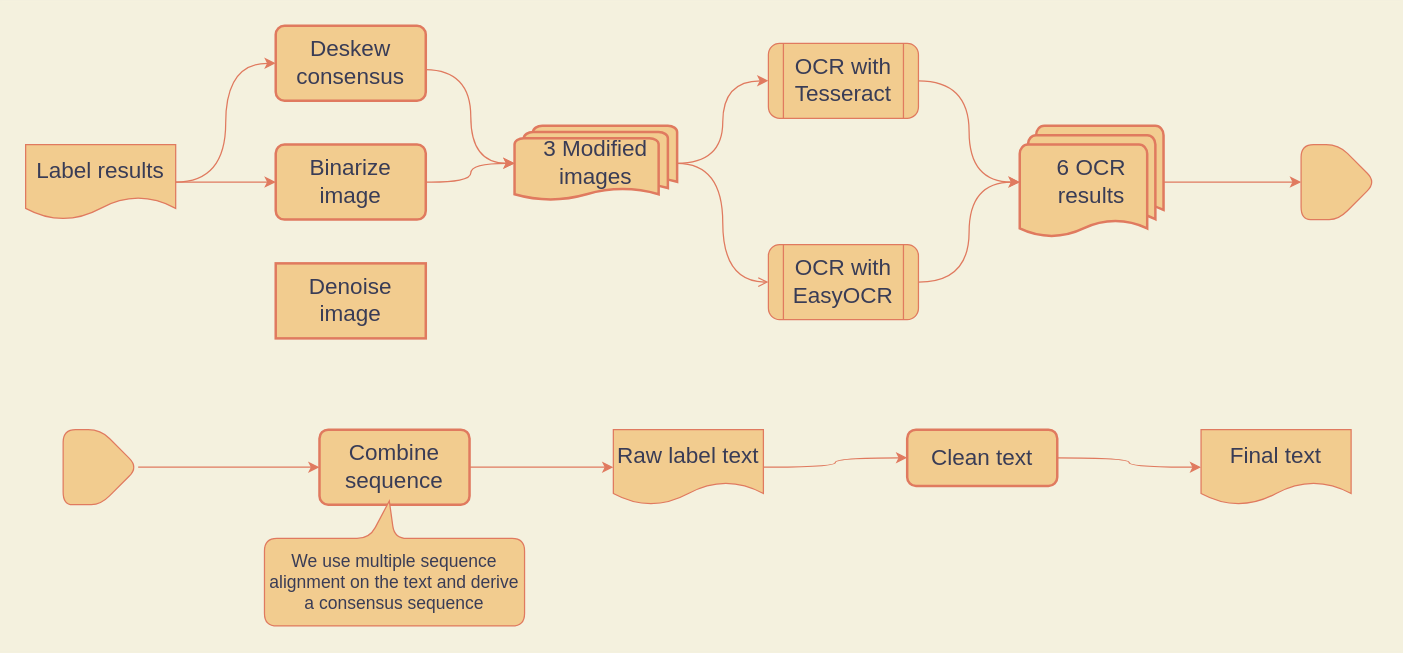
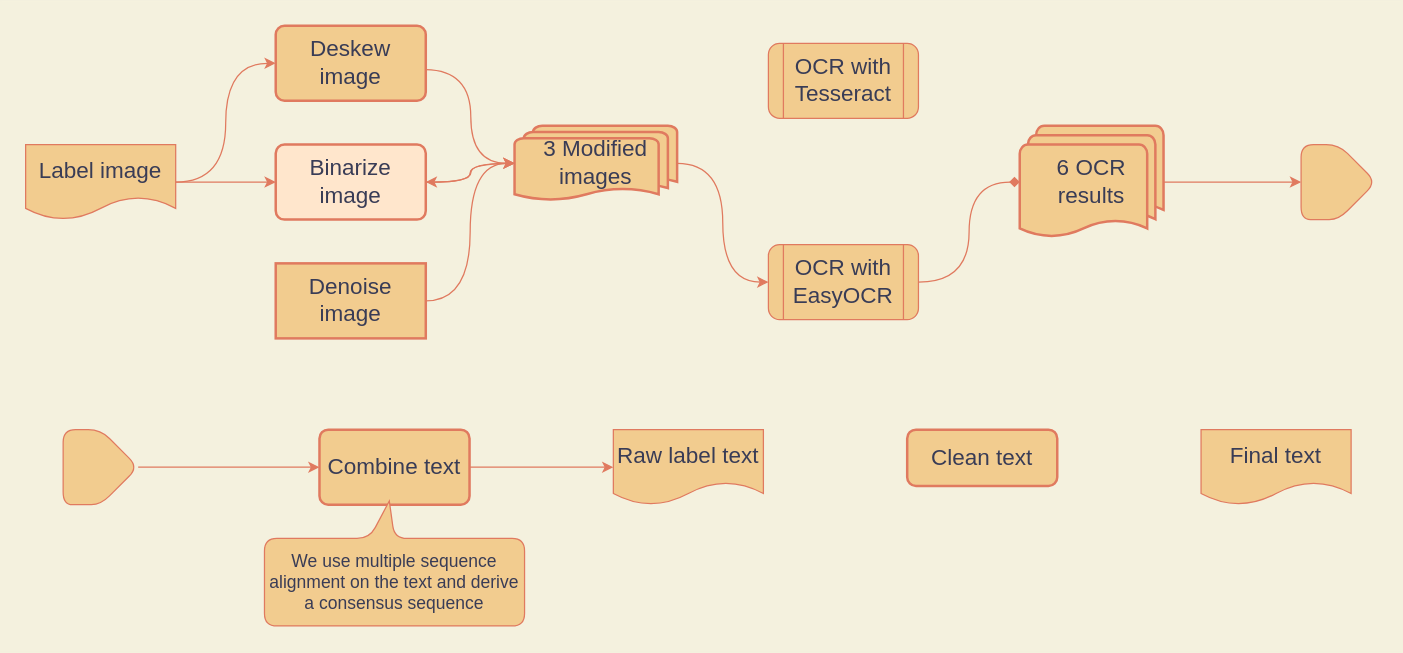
  <mxCell id="0" />
  <mxCell id="1" parent="0" />
- <mxCell id="2" style="edgeStyle=orthogonalEdgeStyle;rounded=1;orthogonalLoop=1;jettySize=auto;html=1;entryX=0;entryY=0.5;entryDx=0;entryDy=0;strokeColor=#E07A5F;fontColor=#393C56;labelBackgroundColor=#F4F1DE;curved=1;" parent="1" source="4" target="20" edge="1"><mxGeometry relative="1" as="geometry" /></mxCell>
- <mxCell id="3" style="edgeStyle=orthogonalEdgeStyle;rounded=1;orthogonalLoop=1;jettySize=auto;html=1;entryX=0;entryY=0.5;entryDx=0;entryDy=0;strokeColor=#E07A5F;fontColor=#393C56;labelBackgroundColor=#F4F1DE;curved=1;endArrow=open;" parent="1" source="4" target="21" edge="1"><mxGeometry relative="1" as="geometry" /></mxCell>
+ <mxCell id="2" style="edgeStyle=orthogonalEdgeStyle;rounded=1;orthogonalLoop=1;jettySize=auto;html=1;strokeColor=#E07A5F;fontColor=#393C56;labelBackgroundColor=#F4F1DE;curved=1;" parent="1" source="4" target="28" edge="1"><mxGeometry relative="1" as="geometry" /></mxCell>
+ <mxCell id="3" style="edgeStyle=orthogonalEdgeStyle;rounded=1;orthogonalLoop=1;jettySize=auto;html=1;entryX=0;entryY=0.5;entryDx=0;entryDy=0;strokeColor=#E07A5F;fontColor=#393C56;labelBackgroundColor=#F4F1DE;curved=1;" parent="1" source="4" target="21" edge="1"><mxGeometry relative="1" as="geometry" /></mxCell>
  <mxCell id="4" value="3 Modified images" style="strokeWidth=2;html=1;shape=mxgraph.flowchart.multi-document;whiteSpace=wrap;fontSize=18;rounded=1;fillColor=#F2CC8F;strokeColor=#E07A5F;fontColor=#393C56;" parent="1" vertex="1"><mxGeometry x="411" y="100" width="130" height="60" as="geometry" /></mxCell>
  <mxCell id="5" style="edgeStyle=orthogonalEdgeStyle;rounded=1;orthogonalLoop=1;jettySize=auto;html=1;strokeColor=#E07A5F;fontColor=#393C56;labelBackgroundColor=#F4F1DE;curved=1;" parent="1" source="7" edge="1"><mxGeometry relative="1" as="geometry"><mxPoint x="220" y="145" as="targetPoint" /></mxGeometry></mxCell>
  <mxCell id="6" style="edgeStyle=orthogonalEdgeStyle;rounded=1;orthogonalLoop=1;jettySize=auto;html=1;entryX=0;entryY=0.5;entryDx=0;entryDy=0;strokeColor=#E07A5F;fontColor=#393C56;labelBackgroundColor=#F4F1DE;curved=1;" parent="1" source="7" target="26" edge="1"><mxGeometry relative="1" as="geometry" /></mxCell>
- <mxCell id="7" value="Label results" style="shape=document;whiteSpace=wrap;html=1;boundedLbl=1;fontSize=18;rounded=1;fillColor=#F2CC8F;strokeColor=#E07A5F;fontColor=#393C56;" parent="1" vertex="1"><mxGeometry x="20" y="115" width="120" height="60" as="geometry" /></mxCell>
+ <mxCell id="7" value="Label image" style="shape=document;whiteSpace=wrap;html=1;boundedLbl=1;fontSize=18;rounded=1;fillColor=#F2CC8F;strokeColor=#E07A5F;fontColor=#393C56;" parent="1" vertex="1"><mxGeometry x="20" y="115" width="120" height="60" as="geometry" /></mxCell>
  <mxCell id="8" style="edgeStyle=orthogonalEdgeStyle;rounded=1;orthogonalLoop=1;jettySize=auto;html=1;entryX=0.5;entryY=0;entryDx=0;entryDy=0;strokeColor=#E07A5F;fontColor=#393C56;labelBackgroundColor=#F4F1DE;curved=1;" parent="1" source="9" target="18" edge="1"><mxGeometry relative="1" as="geometry" /></mxCell>
  <mxCell id="9" value="6 OCR results" style="strokeWidth=2;html=1;shape=mxgraph.flowchart.multi-document;whiteSpace=wrap;fontSize=18;rounded=1;fillColor=#F2CC8F;strokeColor=#E07A5F;fontColor=#393C56;" parent="1" vertex="1"><mxGeometry x="815" y="100" width="115" height="90" as="geometry" /></mxCell>
- <mxCell id="10" style="edgeStyle=orthogonalEdgeStyle;rounded=1;orthogonalLoop=1;jettySize=auto;html=1;entryX=0;entryY=0.5;entryDx=0;entryDy=0;strokeColor=#E07A5F;fontColor=#393C56;labelBackgroundColor=#F4F1DE;curved=1;" parent="1" source="11" target="13" edge="1"><mxGeometry relative="1" as="geometry"><mxPoint x="720" y="373" as="targetPoint" /></mxGeometry></mxCell>
  <mxCell id="11" value="Raw label text" style="shape=document;whiteSpace=wrap;html=1;boundedLbl=1;fontSize=18;rounded=1;fillColor=#F2CC8F;strokeColor=#E07A5F;fontColor=#393C56;" parent="1" vertex="1"><mxGeometry x="490" y="343" width="120" height="60" as="geometry" /></mxCell>
- <mxCell id="12" style="edgeStyle=orthogonalEdgeStyle;rounded=1;orthogonalLoop=1;jettySize=auto;html=1;entryX=0;entryY=0.5;entryDx=0;entryDy=0;strokeColor=#E07A5F;fontColor=#393C56;labelBackgroundColor=#F4F1DE;curved=1;" parent="1" source="13" target="14" edge="1"><mxGeometry relative="1" as="geometry" /></mxCell>
  <mxCell id="13" value="Clean text" style="rounded=1;whiteSpace=wrap;html=1;absoluteArcSize=1;arcSize=14;strokeWidth=2;fontSize=18;fillColor=#F2CC8F;strokeColor=#E07A5F;fontColor=#393C56;" parent="1" vertex="1"><mxGeometry x="725" y="343" width="120" height="45" as="geometry" /></mxCell>
  <mxCell id="14" value="Final text" style="shape=document;whiteSpace=wrap;html=1;boundedLbl=1;fontSize=18;rounded=1;fillColor=#F2CC8F;strokeColor=#E07A5F;fontColor=#393C56;" parent="1" vertex="1"><mxGeometry x="960" y="343" width="120" height="60" as="geometry" /></mxCell>
  <mxCell id="15" style="edgeStyle=orthogonalEdgeStyle;rounded=1;orthogonalLoop=1;jettySize=auto;html=1;entryX=0;entryY=0.5;entryDx=0;entryDy=0;strokeColor=#E07A5F;fontColor=#393C56;labelBackgroundColor=#F4F1DE;curved=1;" parent="1" source="16" target="11" edge="1"><mxGeometry relative="1" as="geometry" /></mxCell>
- <mxCell id="16" value="Combine sequence" style="rounded=1;whiteSpace=wrap;html=1;absoluteArcSize=1;arcSize=14;strokeWidth=2;fontSize=18;fillColor=#F2CC8F;strokeColor=#E07A5F;fontColor=#393C56;" parent="1" vertex="1"><mxGeometry x="255" y="343" width="120" height="60" as="geometry" /></mxCell>
+ <mxCell id="16" value="Combine text" style="rounded=1;whiteSpace=wrap;html=1;absoluteArcSize=1;arcSize=14;strokeWidth=2;fontSize=18;fillColor=#F2CC8F;strokeColor=#E07A5F;fontColor=#393C56;" parent="1" vertex="1"><mxGeometry x="255" y="343" width="120" height="60" as="geometry" /></mxCell>
  <mxCell id="17" value="We use multiple sequence alignment on the text and derive a consensus sequence" style="shape=callout;whiteSpace=wrap;html=1;perimeter=calloutPerimeter;fontSize=14;direction=west;position2=0.52;rounded=1;fillColor=#F2CC8F;strokeColor=#E07A5F;fontColor=#393C56;" parent="1" vertex="1"><mxGeometry x="211" y="400" width="208" height="100" as="geometry" /></mxCell>
  <mxCell id="18" value="" style="verticalLabelPosition=bottom;verticalAlign=top;html=1;shape=offPageConnector;rounded=1;size=0.5;direction=north;fillColor=#F2CC8F;strokeColor=#E07A5F;fontColor=#393C56;" parent="1" vertex="1"><mxGeometry x="1040" y="115" width="60" height="60" as="geometry" /></mxCell>
  <mxCell id="19" value="" style="group;rounded=1;fontColor=#393C56;" parent="1" vertex="1" connectable="0"><mxGeometry x="614" y="34" width="120" height="221" as="geometry" /></mxCell>
  <mxCell id="20" value="OCR with Tesseract" style="shape=process;whiteSpace=wrap;html=1;backgroundOutline=1;fontSize=18;rounded=1;fillColor=#F2CC8F;strokeColor=#E07A5F;fontColor=#393C56;" parent="19" vertex="1"><mxGeometry width="120" height="60" as="geometry" /></mxCell>
  <mxCell id="21" value="OCR with EasyOCR" style="shape=process;whiteSpace=wrap;html=1;backgroundOutline=1;fontSize=18;rounded=1;fillColor=#F2CC8F;strokeColor=#E07A5F;fontColor=#393C56;" parent="19" vertex="1"><mxGeometry y="161" width="120" height="60" as="geometry" /></mxCell>
  <mxCell id="22" style="edgeStyle=orthogonalEdgeStyle;rounded=1;orthogonalLoop=1;jettySize=auto;html=1;entryX=0;entryY=0.5;entryDx=0;entryDy=0;strokeColor=#E07A5F;fontColor=#393C56;labelBackgroundColor=#F4F1DE;curved=1;" parent="1" source="23" target="16" edge="1"><mxGeometry relative="1" as="geometry" /></mxCell>
  <mxCell id="23" value="" style="verticalLabelPosition=bottom;verticalAlign=top;html=1;shape=offPageConnector;rounded=1;size=0.5;direction=north;background=lightgreen;fillColor=#F2CC8F;strokeColor=#E07A5F;fontColor=#393C56;" parent="1" vertex="1"><mxGeometry x="50" y="343" width="60" height="60" as="geometry" /></mxCell>
- <mxCell id="24" style="edgeStyle=orthogonalEdgeStyle;rounded=1;orthogonalLoop=1;jettySize=auto;html=1;entryX=0;entryY=0.5;entryDx=0;entryDy=0;entryPerimeter=0;strokeColor=#E07A5F;fontColor=#393C56;labelBackgroundColor=#F4F1DE;curved=1;" parent="1" source="20" target="9" edge="1"><mxGeometry relative="1" as="geometry" /></mxCell>
- <mxCell id="25" style="edgeStyle=orthogonalEdgeStyle;rounded=1;orthogonalLoop=1;jettySize=auto;html=1;entryX=0;entryY=0.5;entryDx=0;entryDy=0;entryPerimeter=0;strokeColor=#E07A5F;fontColor=#393C56;labelBackgroundColor=#F4F1DE;curved=1;" parent="1" source="21" target="9" edge="1"><mxGeometry relative="1" as="geometry" /></mxCell>
- <mxCell id="26" value="Deskew consensus" style="rounded=1;whiteSpace=wrap;html=1;absoluteArcSize=1;arcSize=14;strokeWidth=2;fontSize=18;fillColor=#F2CC8F;strokeColor=#E07A5F;fontColor=#393C56;" parent="1" vertex="1"><mxGeometry x="220" y="20" width="120" height="60" as="geometry" /></mxCell>
+ <mxCell id="25" style="edgeStyle=orthogonalEdgeStyle;rounded=1;orthogonalLoop=1;jettySize=auto;html=1;entryX=0;entryY=0.5;entryDx=0;entryDy=0;entryPerimeter=0;strokeColor=#E07A5F;fontColor=#393C56;labelBackgroundColor=#F4F1DE;curved=1;endArrow=diamond;" parent="1" source="21" target="9" edge="1"><mxGeometry relative="1" as="geometry" /></mxCell>
+ <mxCell id="26" value="Deskew image" style="rounded=1;whiteSpace=wrap;html=1;absoluteArcSize=1;arcSize=14;strokeWidth=2;fontSize=18;fillColor=#F2CC8F;strokeColor=#E07A5F;fontColor=#393C56;" parent="1" vertex="1"><mxGeometry x="220" y="20" width="120" height="60" as="geometry" /></mxCell>
  <mxCell id="27" style="edgeStyle=orthogonalEdgeStyle;rounded=1;orthogonalLoop=1;jettySize=auto;html=1;exitX=0.5;exitY=1;exitDx=0;exitDy=0;strokeColor=#E07A5F;fontColor=#393C56;labelBackgroundColor=#F4F1DE;curved=1;" parent="1" edge="1"><mxGeometry relative="1" as="geometry"><mxPoint x="278" y="293" as="sourcePoint" /><mxPoint x="278" y="293" as="targetPoint" /></mxGeometry></mxCell>
- <mxCell id="28" value="Binarize image" style="rounded=1;whiteSpace=wrap;html=1;absoluteArcSize=1;arcSize=14;strokeWidth=2;fontSize=18;fillColor=#F2CC8F;strokeColor=#E07A5F;fontColor=#393C56;" parent="1" vertex="1"><mxGeometry x="220" y="115" width="120" height="60" as="geometry" /></mxCell>
+ <mxCell id="28" value="Binarize image" style="rounded=1;whiteSpace=wrap;html=1;absoluteArcSize=1;arcSize=14;strokeWidth=2;fontSize=18;fillColor=#ffe6cc;strokeColor=#E07A5F;fontColor=#393C56;" parent="1" vertex="1"><mxGeometry x="220" y="115" width="120" height="60" as="geometry" /></mxCell>
  <mxCell id="29" value="Denoise image" style="whiteSpace=wrap;html=1;absoluteArcSize=1;arcSize=14;strokeWidth=2;fontSize=18;fillColor=#F2CC8F;strokeColor=#E07A5F;fontColor=#393C56;rounded=0;" parent="1" vertex="1"><mxGeometry x="220" y="210" width="120" height="60" as="geometry" /></mxCell>
  <mxCell id="30" style="edgeStyle=orthogonalEdgeStyle;rounded=1;orthogonalLoop=1;jettySize=auto;html=1;entryX=0;entryY=0.5;entryDx=0;entryDy=0;strokeColor=#E07A5F;fontColor=#393C56;labelBackgroundColor=#F4F1DE;entryPerimeter=0;curved=1;" edge="1" parent="1" target="4"><mxGeometry relative="1" as="geometry"><mxPoint x="340" y="55" as="sourcePoint" /><mxPoint x="419" y="-45" as="targetPoint" /></mxGeometry></mxCell>
  <mxCell id="31" style="edgeStyle=orthogonalEdgeStyle;rounded=1;orthogonalLoop=1;jettySize=auto;html=1;strokeColor=#E07A5F;fontColor=#393C56;labelBackgroundColor=#F4F1DE;entryX=0;entryY=0.5;entryDx=0;entryDy=0;entryPerimeter=0;curved=1;" edge="1" parent="1" target="4"><mxGeometry relative="1" as="geometry"><mxPoint x="230" y="155" as="targetPoint" /><mxPoint x="340" y="145" as="sourcePoint" /></mxGeometry></mxCell>
+ <mxCell id="32" style="edgeStyle=orthogonalEdgeStyle;rounded=1;orthogonalLoop=1;jettySize=auto;html=1;entryX=0;entryY=0.5;entryDx=0;entryDy=0;strokeColor=#E07A5F;fontColor=#393C56;labelBackgroundColor=#F4F1DE;entryPerimeter=0;exitX=1;exitY=0.5;exitDx=0;exitDy=0;curved=1;" edge="1" parent="1" source="29" target="4"><mxGeometry relative="1" as="geometry"><mxPoint x="150" y="155" as="sourcePoint" /><mxPoint x="230" y="250" as="targetPoint" /></mxGeometry></mxCell>
